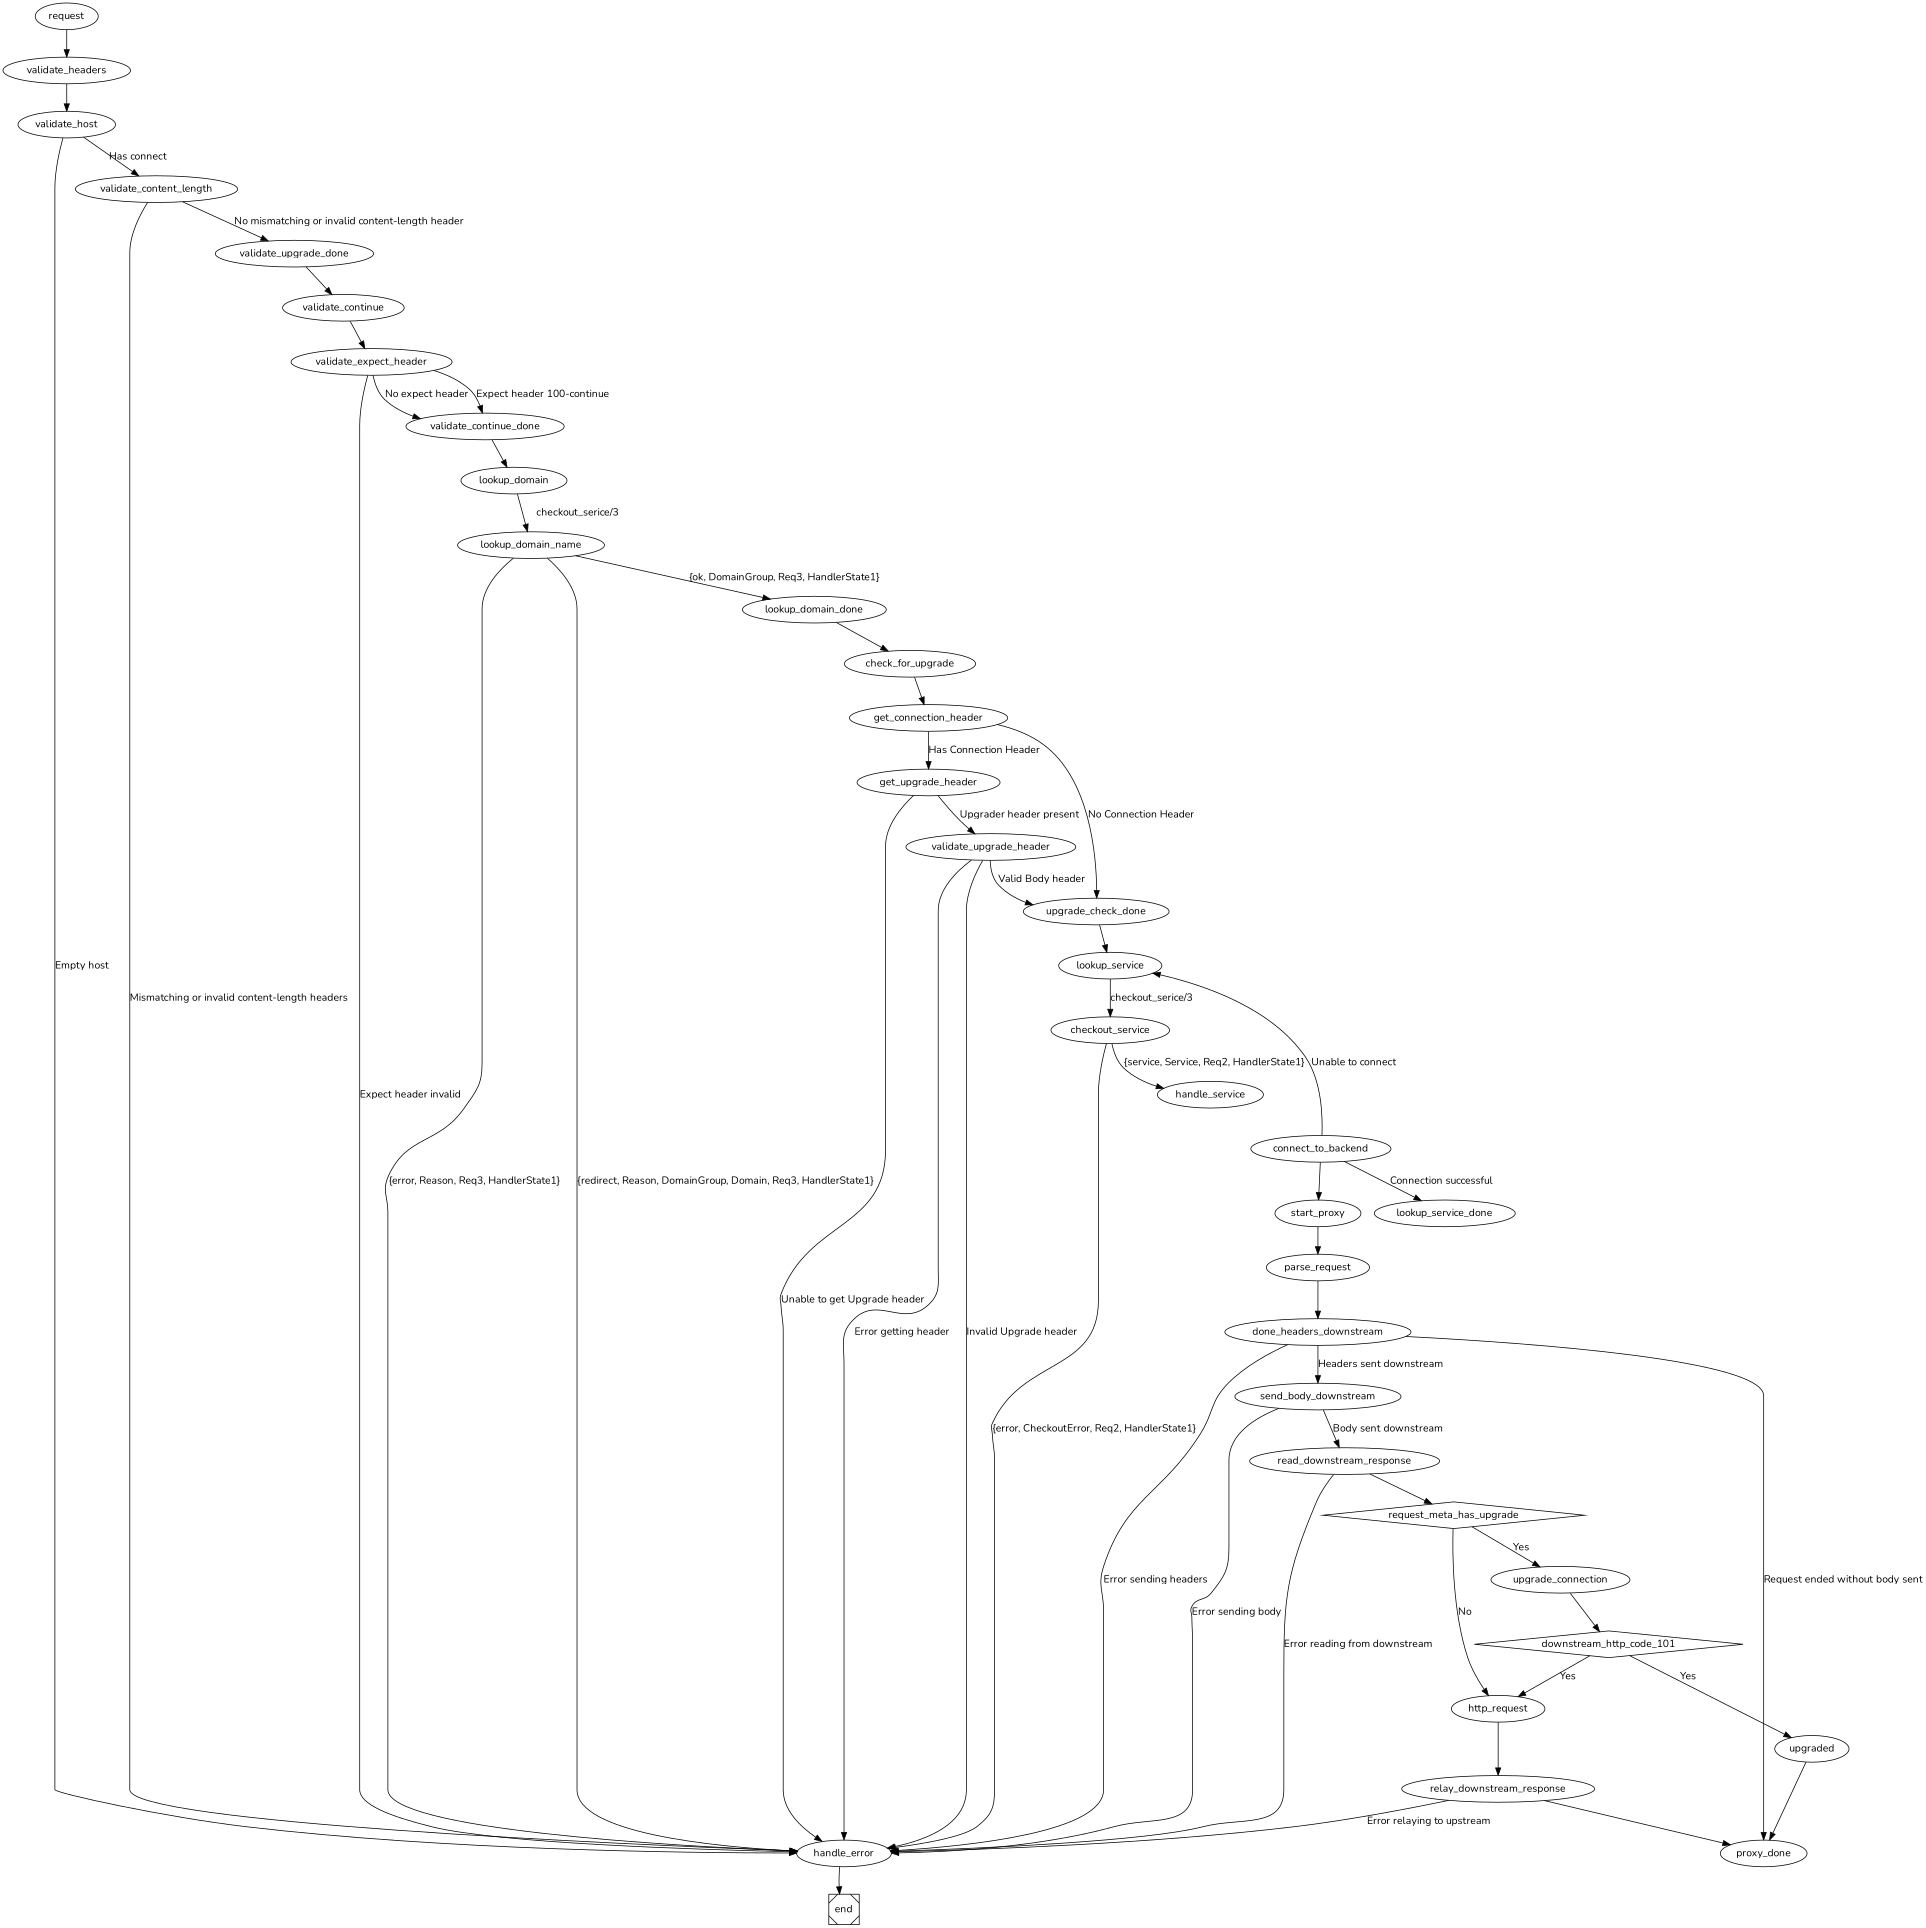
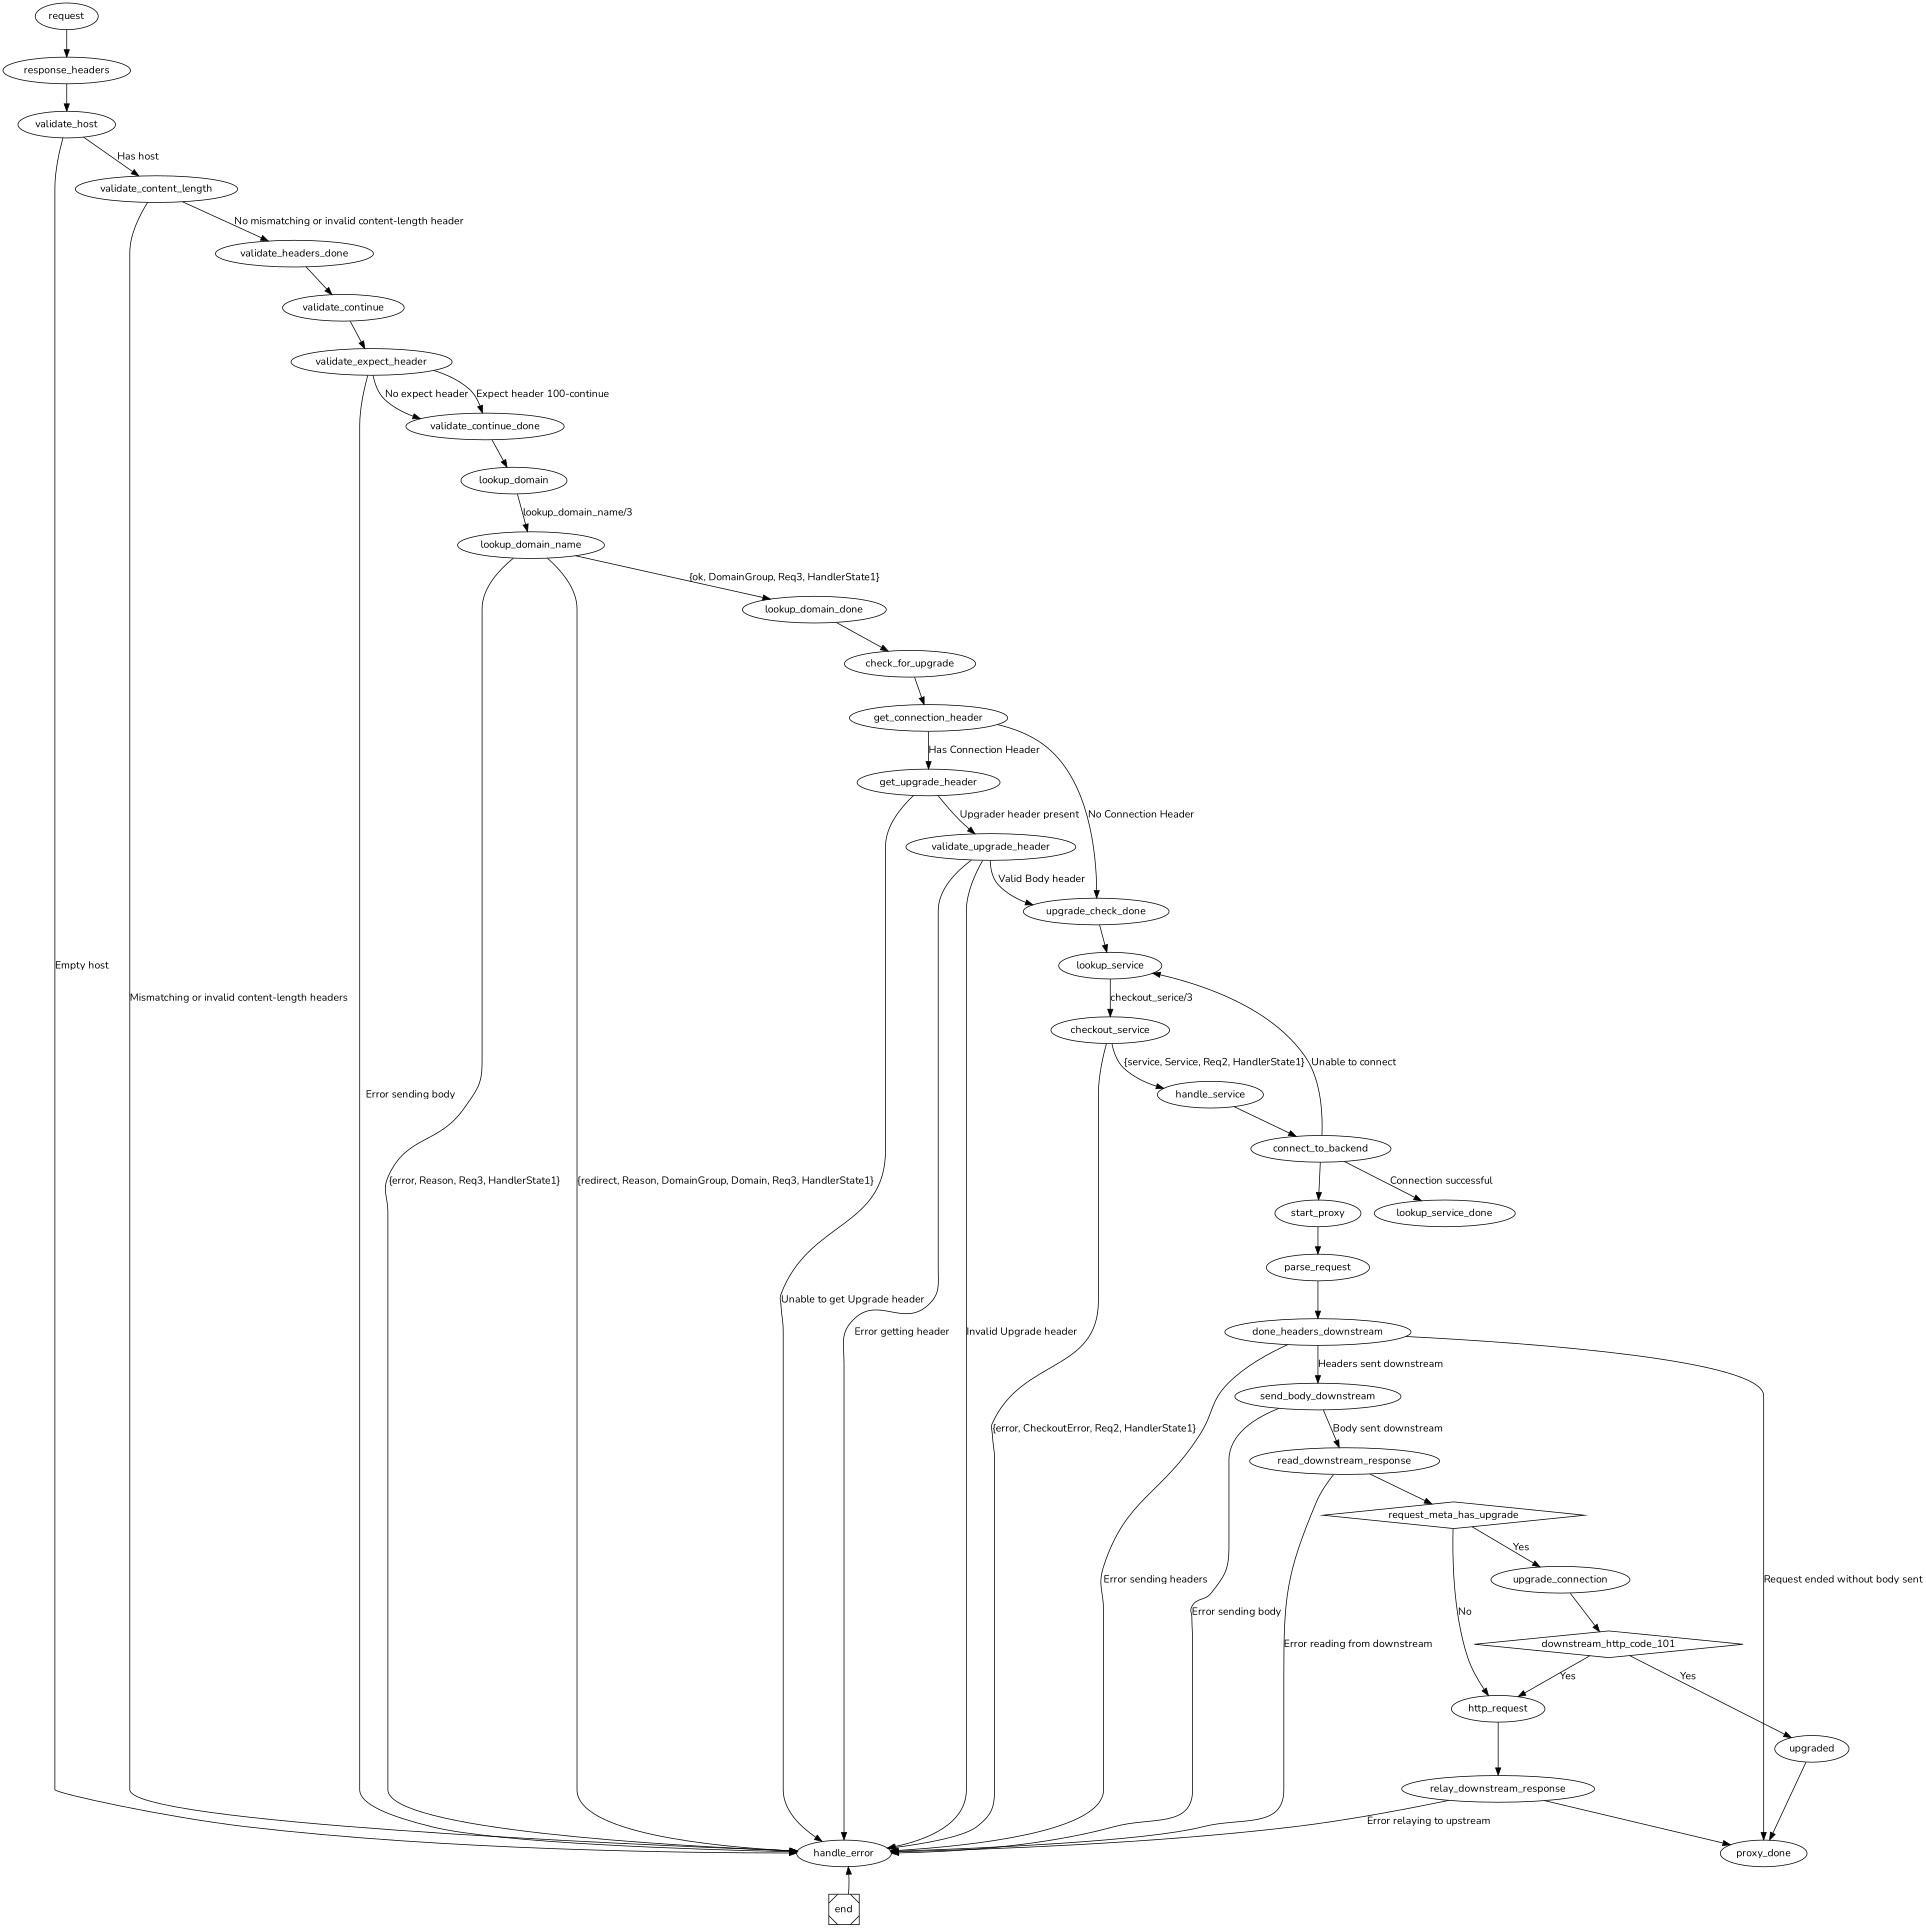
  digraph {
    fontname=Nunito
    node [fontname=Nunito]
    edge [fontname=Nunito]
    request
-   validate_headers
+   validate_headers [label=response_headers]
    validate_host
    handle_error
    validate_content_length
-   validate_headers_done [label=validate_upgrade_done]
+   validate_headers_done
    validate_continue
    validate_expect_header
    validate_continue_done
    lookup_domain
    lookup_domain_name
    lookup_domain_done
    check_for_upgrade
    get_connection_header
    get_upgrade_header
    upgrade_check_done
    validate_upgrade_header
    lookup_service
    checkout_service
    handle_service
    connect_to_backend
    lookup_service_done
    start_proxy
    parse_request
    n25 [label=done_headers_downstream]
    proxy_done
    send_body_downstream
    read_downstream_response
    request_meta_has_upgrade [shape=diamond]
    upgrade_connection
    http_request
    downstream_http_code_101 [shape=diamond]
    upgraded
    relay_downstream_response
    end [shape=Msquare]
    subgraph sub_1 {
      request
      validate_headers
      validate_host
      handle_error
      validate_content_length
      validate_headers_done
      validate_continue
    }
    subgraph sub_2 {
      handle_error
      validate_continue
      validate_expect_header
      validate_continue_done
      lookup_domain
    }
    subgraph sub_3 {
      handle_error
      lookup_domain
      lookup_domain_name
      lookup_domain_done
      check_for_upgrade
    }
    subgraph sub_4 {
      handle_error
      check_for_upgrade
      get_connection_header
      get_upgrade_header
      upgrade_check_done
      validate_upgrade_header
      lookup_service
    }
    subgraph sub_5 {
      handle_error
      lookup_service
      checkout_service
      handle_service
      connect_to_backend
      lookup_service_done
      start_proxy
    }
    subgraph sub_6 {
      handle_error
      start_proxy
      parse_request
      n25
      proxy_done
      send_body_downstream
      read_downstream_response
      request_meta_has_upgrade
      upgrade_connection
      http_request
      downstream_http_code_101
      upgraded
      relay_downstream_response
    }
    request -> validate_headers
    validate_headers -> validate_host
    validate_host -> handle_error [label="Empty host"]
-   validate_host -> validate_content_length [label="Has connect"]
-   handle_error -> end
+   validate_host -> validate_content_length [label="Has host"]
+   end -> handle_error
    validate_content_length -> handle_error [label="Mismatching or invalid content-length headers"]
    validate_content_length -> validate_headers_done [label="No mismatching or invalid content-length header"]
    validate_headers_done -> validate_continue
    validate_continue -> validate_expect_header
-   validate_expect_header -> handle_error [label="Expect header invalid"]
+   validate_expect_header -> handle_error [label="Error sending body"]
    validate_expect_header -> validate_continue_done [label="No expect header"]
    validate_expect_header -> validate_continue_done [label="Expect header 100-continue"]
    validate_continue_done -> lookup_domain
-   lookup_domain -> lookup_domain_name [label="checkout_serice/3"]
+   lookup_domain -> lookup_domain_name [label="lookup_domain_name/3"]
    lookup_domain_name -> handle_error [label="{error, Reason, Req3, HandlerState1}"]
    lookup_domain_name -> handle_error [label="{redirect, Reason, DomainGroup, Domain, Req3, HandlerState1}"]
    lookup_domain_name -> lookup_domain_done [label="{ok, DomainGroup, Req3, HandlerState1}"]
    lookup_domain_done -> check_for_upgrade
    check_for_upgrade -> get_connection_header
    get_connection_header -> get_upgrade_header [label="Has Connection Header"]
    get_connection_header -> upgrade_check_done [label="No Connection Header"]
    get_upgrade_header -> handle_error [label="Unable to get Upgrade header"]
    get_upgrade_header -> validate_upgrade_header [label="Upgrader header present"]
    upgrade_check_done -> lookup_service
    validate_upgrade_header -> handle_error [label="Error getting header"]
    validate_upgrade_header -> handle_error [label="Invalid Upgrade header"]
    validate_upgrade_header -> upgrade_check_done [label="Valid Body header"]
    lookup_service -> checkout_service [label="checkout_serice/3"]
    checkout_service -> handle_error [label="{error, CheckoutError, Req2, HandlerState1}"]
    checkout_service -> handle_service [label="{service, Service, Req2, HandlerState1}"]
+   handle_service -> connect_to_backend
    connect_to_backend -> lookup_service [label="Unable to connect"]
    connect_to_backend -> lookup_service_done [label="Connection successful"]
    connect_to_backend -> start_proxy
    start_proxy -> parse_request
    parse_request -> n25
    n25 -> handle_error [label="Error sending headers"]
    n25 -> proxy_done [label="Request ended without body sent"]
    n25 -> send_body_downstream [label="Headers sent downstream"]
    send_body_downstream -> handle_error [label="Error sending body"]
    send_body_downstream -> read_downstream_response [label="Body sent downstream"]
    read_downstream_response -> handle_error [label="Error reading from downstream"]
    read_downstream_response -> request_meta_has_upgrade
    request_meta_has_upgrade -> upgrade_connection [label=Yes]
    request_meta_has_upgrade -> http_request [label=No]
    upgrade_connection -> downstream_http_code_101
    http_request -> relay_downstream_response
    downstream_http_code_101 -> http_request [label=Yes]
    downstream_http_code_101 -> upgraded [label=Yes]
    upgraded -> proxy_done
    relay_downstream_response -> handle_error [label="Error relaying to upstream"]
    relay_downstream_response -> proxy_done
  }
